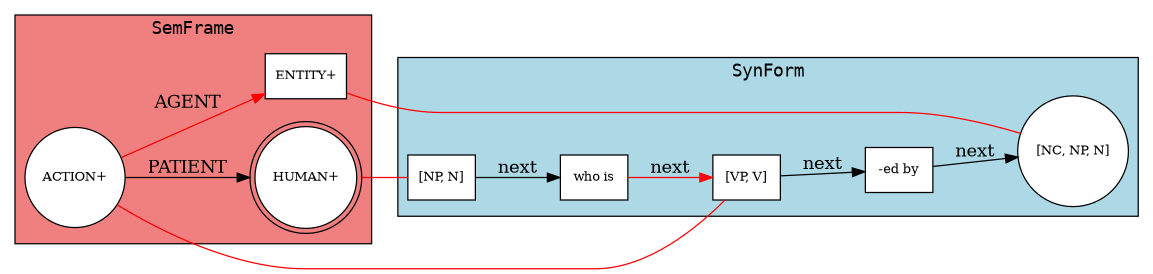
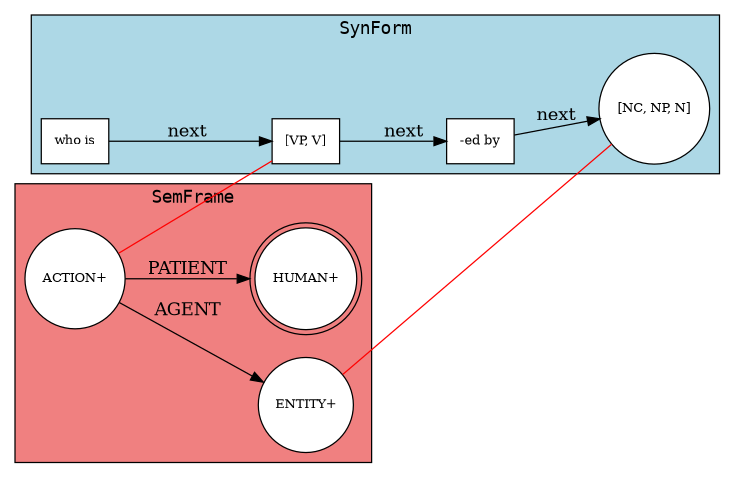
  digraph {
    fontname=consolas
    rankdir=LR
    node [fillcolor=white fontsize=10 shape=box style=filled]
-   n1 [color=black label="ENTITY+"]
+   n1 [color=black label="ENTITY+" shape=circle]
    n2 [color=black label="HUMAN+" shape=doublecircle]
    n3 [color=black label="ACTION+" shape=circle]
-   n4 [label="[NP, N]"]
    n5 [label="who is"]
    n6 [label="[VP, V]"]
    n7 [label="-ed by"]
    n8 [label="[NC, NP, N]" shape=circle]
    subgraph cluster_1 {
      bgcolor=lightcoral
      label=SemFrame
      n1
      n2
      n3
    }
    subgraph cluster_2 {
      bgcolor=lightblue
      label=SynForm
-     n4
      n5
      n6
      n7
      n8
    }
    n1 -> n8 [color=red dir=none penwidth=1]
-   n2 -> n4 [color=red dir=none penwidth=1]
-   n3 -> n1 [label=AGENT color=red]
+   n3 -> n1 [label=AGENT]
    n3 -> n2 [label=PATIENT]
    n3 -> n6 [color=red dir=none penwidth=1]
-   n4 -> n5 [label=next]
-   n5 -> n6 [label=next color=red]
+   n5 -> n6 [label=next]
    n6 -> n7 [label=next]
    n7 -> n8 [label=next]
  }
